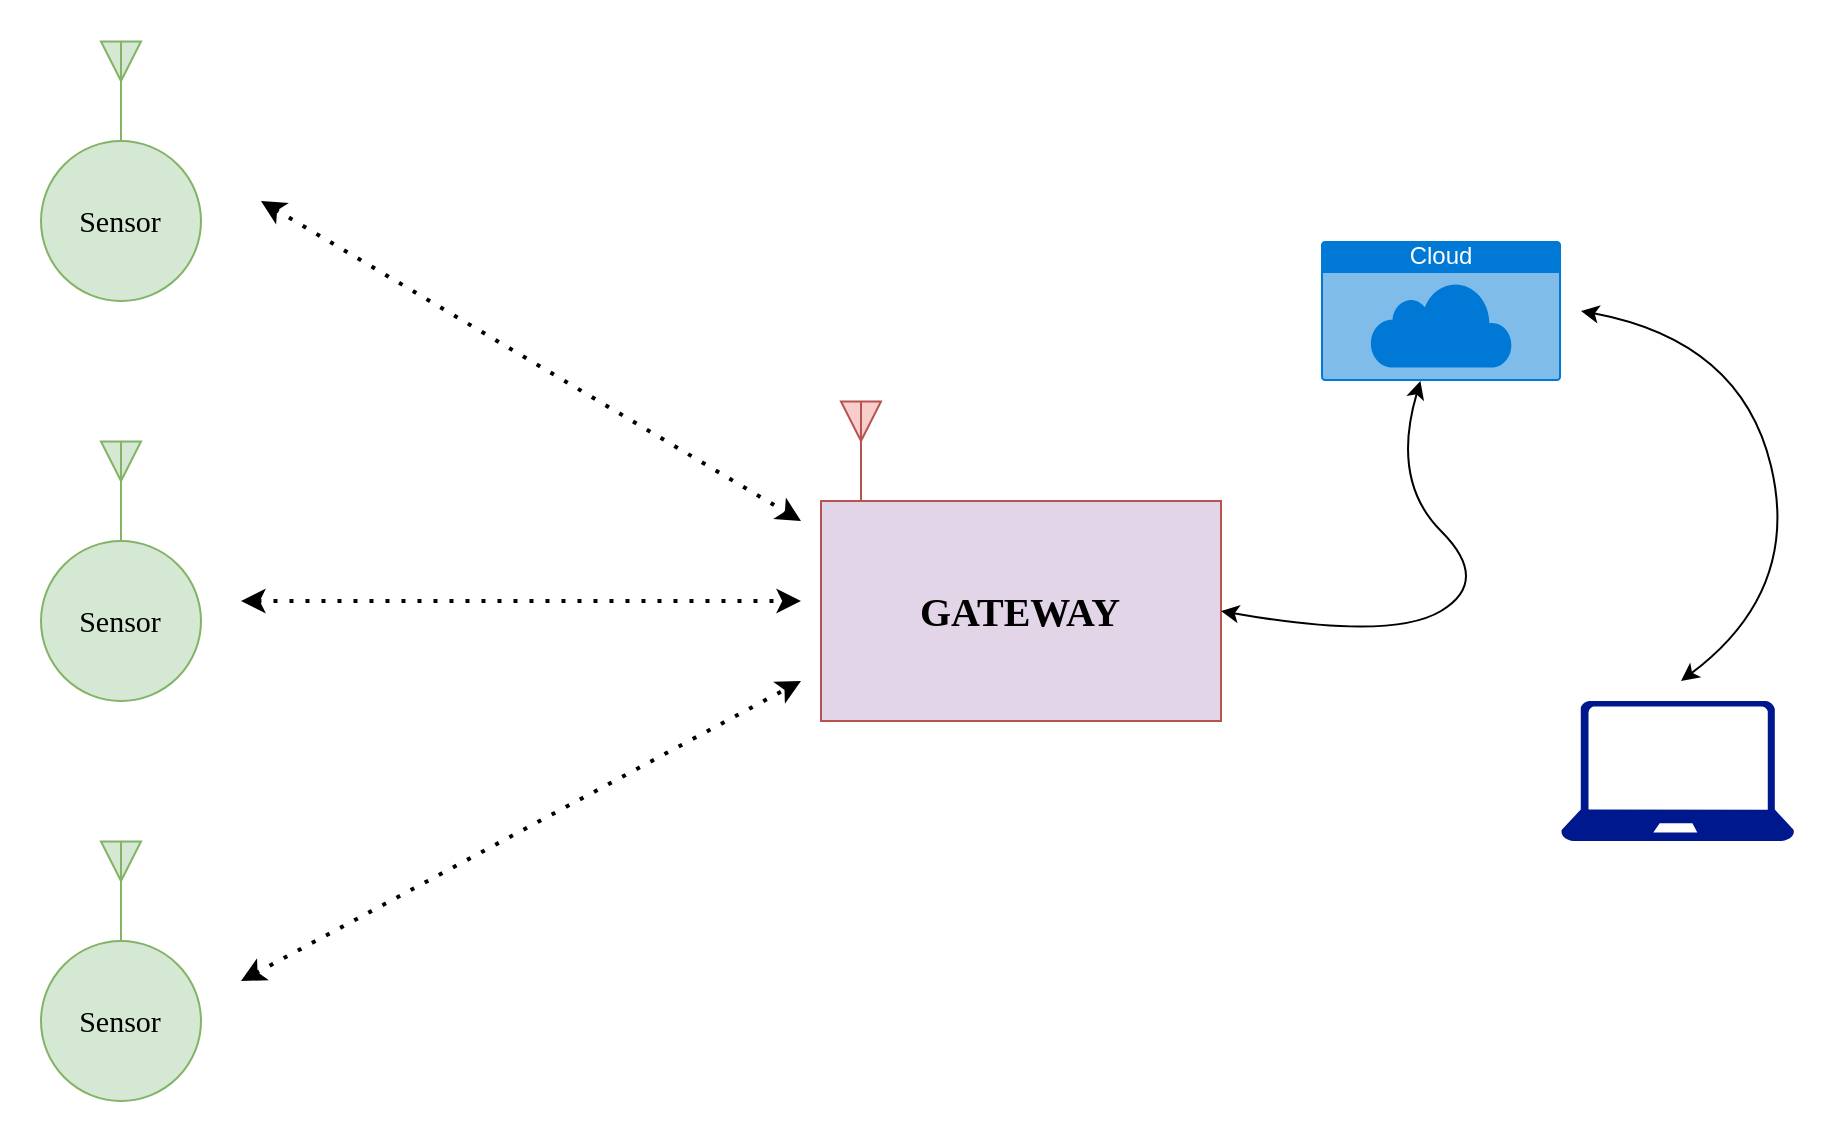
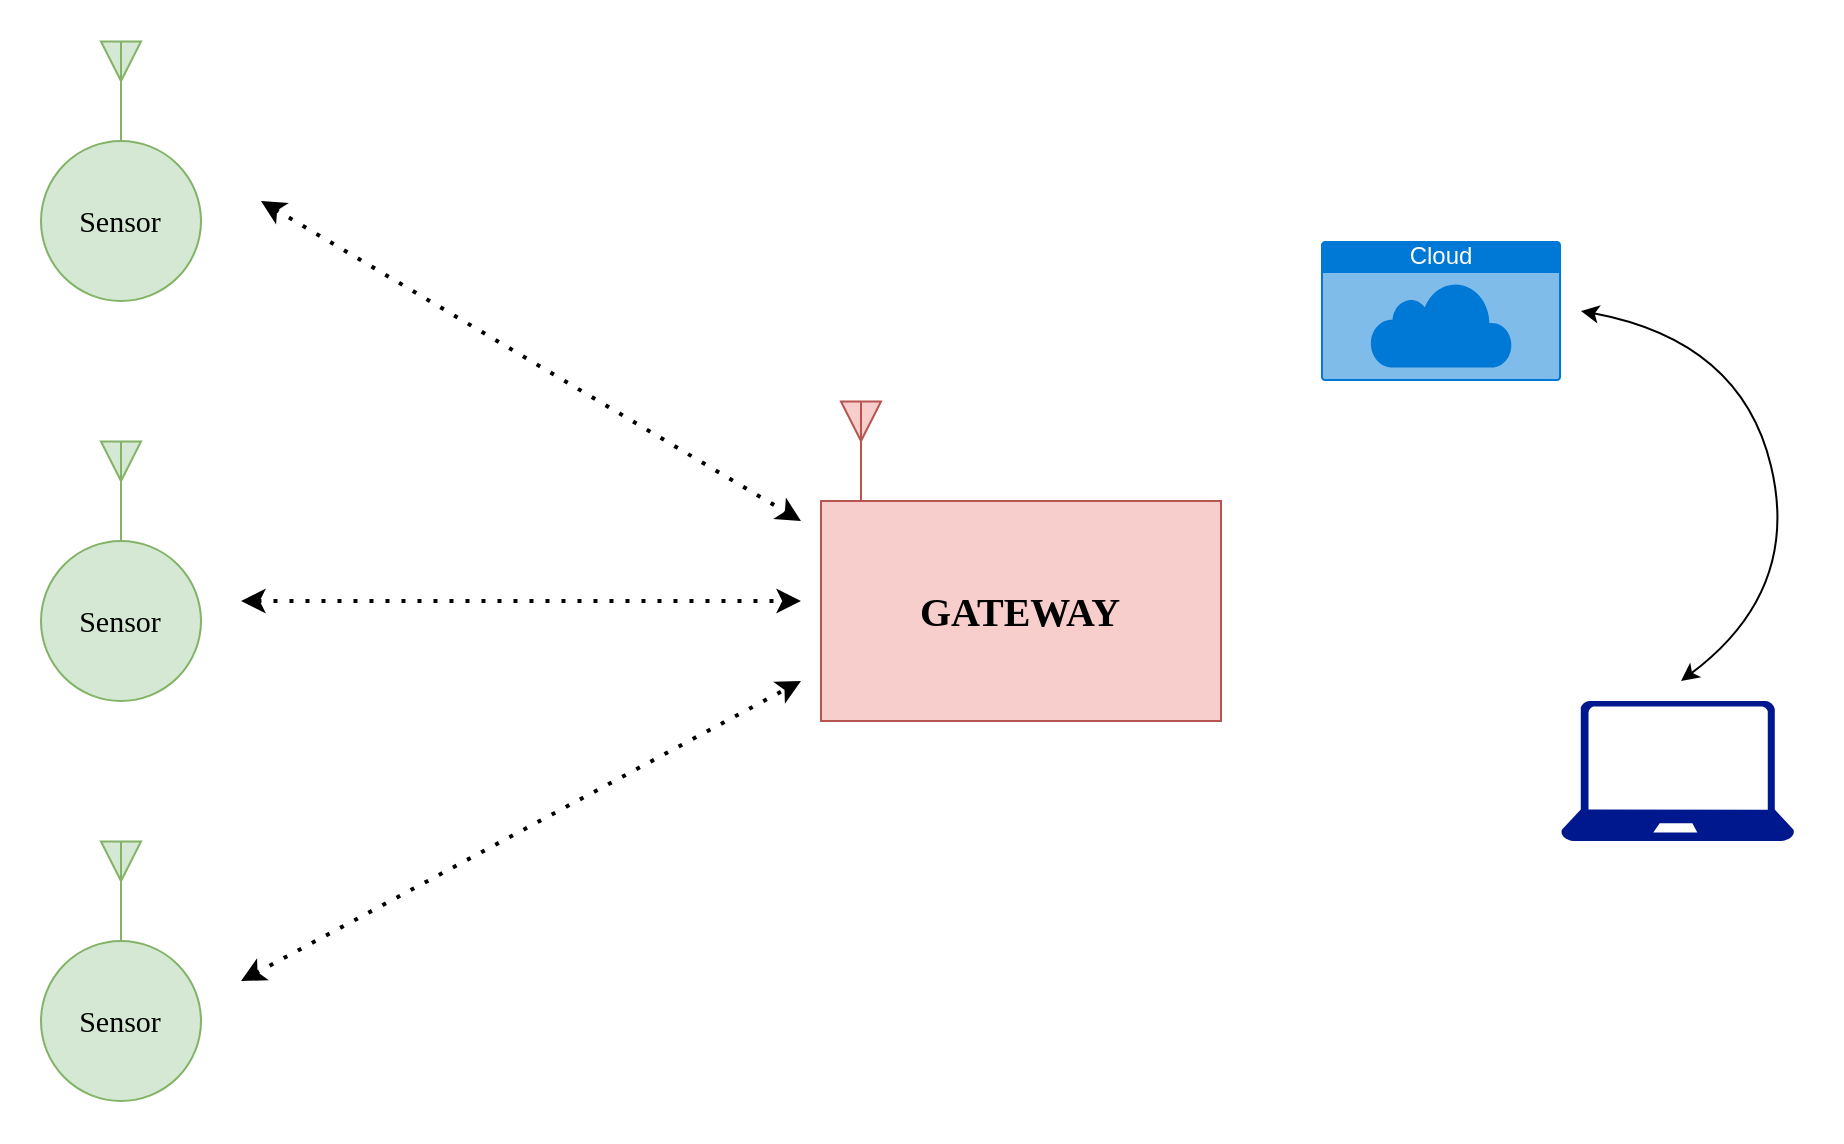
  <mxCell id="0" />
  <mxCell id="1" parent="0" />
  <mxCell id="2" value="Sensor" style="ellipse;whiteSpace=wrap;html=1;aspect=fixed;fillColor=#d5e8d4;strokeColor=#82b366;fontFamily=Verdana;fontSize=15;" vertex="1" parent="1"><mxGeometry x="20" y="70" width="80" height="80" as="geometry" /></mxCell>
  <mxCell id="3" value="" style="verticalLabelPosition=bottom;shadow=0;dashed=0;align=center;html=1;verticalAlign=top;shape=mxgraph.electrical.radio.aerial_-_antenna_2;fillColor=#d5e8d4;strokeColor=#82b366;fontFamily=Verdana;" vertex="1" parent="1"><mxGeometry x="50" y="20" width="20" height="50" as="geometry" /></mxCell>
  <mxCell id="4" value="Sensor" style="ellipse;whiteSpace=wrap;html=1;aspect=fixed;fillColor=#d5e8d4;strokeColor=#82b366;fontFamily=Verdana;fontSize=15;" vertex="1" parent="1"><mxGeometry x="20" y="270" width="80" height="80" as="geometry" /></mxCell>
  <mxCell id="5" value="" style="verticalLabelPosition=bottom;shadow=0;dashed=0;align=center;html=1;verticalAlign=top;shape=mxgraph.electrical.radio.aerial_-_antenna_2;fillColor=#d5e8d4;strokeColor=#82b366;fontFamily=Verdana;" vertex="1" parent="1"><mxGeometry x="50" y="220" width="20" height="50" as="geometry" /></mxCell>
  <mxCell id="6" value="Sensor" style="ellipse;whiteSpace=wrap;html=1;aspect=fixed;fillColor=#d5e8d4;strokeColor=#82b366;fontFamily=Verdana;fontSize=15;" vertex="1" parent="1"><mxGeometry x="20" y="470" width="80" height="80" as="geometry" /></mxCell>
  <mxCell id="7" value="" style="verticalLabelPosition=bottom;shadow=0;dashed=0;align=center;html=1;verticalAlign=top;shape=mxgraph.electrical.radio.aerial_-_antenna_2;fillColor=#d5e8d4;strokeColor=#82b366;fontFamily=Verdana;" vertex="1" parent="1"><mxGeometry x="50" y="420" width="20" height="50" as="geometry" /></mxCell>
  <mxCell id="8" value="" style="endArrow=classic;startArrow=classic;dashed=1;html=1;dashPattern=1 3;strokeWidth=2;fontFamily=Verdana;" edge="1" parent="1"><mxGeometry width="50" height="50" relative="1" as="geometry"><mxPoint x="120" y="490" as="sourcePoint" /><mxPoint x="400" y="340" as="targetPoint" /></mxGeometry></mxCell>
- <mxCell id="9" value="GATEWAY" style="rounded=0;whiteSpace=wrap;html=1;fillColor=#e1d5e7;strokeColor=#b85450;fontFamily=Verdana;fontStyle=1;fontSize=20;" vertex="1" parent="1"><mxGeometry x="410" y="250" width="200" height="110" as="geometry" /></mxCell>
+ <mxCell id="9" value="GATEWAY" style="rounded=0;whiteSpace=wrap;html=1;fillColor=#f8cecc;strokeColor=#b85450;fontFamily=Verdana;fontStyle=1;fontSize=20;" vertex="1" parent="1"><mxGeometry x="410" y="250" width="200" height="110" as="geometry" /></mxCell>
  <mxCell id="10" value="" style="endArrow=classic;startArrow=classic;dashed=1;html=1;dashPattern=1 3;strokeWidth=2;fontFamily=Verdana;" edge="1" parent="1"><mxGeometry width="50" height="50" relative="1" as="geometry"><mxPoint x="120" y="300" as="sourcePoint" /><mxPoint x="400" y="300" as="targetPoint" /></mxGeometry></mxCell>
  <mxCell id="11" value="" style="endArrow=classic;startArrow=classic;dashed=1;html=1;dashPattern=1 3;strokeWidth=2;fontFamily=Verdana;" edge="1" parent="1"><mxGeometry width="50" height="50" relative="1" as="geometry"><mxPoint x="130" y="100" as="sourcePoint" /><mxPoint x="400" y="260" as="targetPoint" /></mxGeometry></mxCell>
  <mxCell id="12" value="" style="verticalLabelPosition=bottom;shadow=0;dashed=0;align=center;html=1;verticalAlign=top;shape=mxgraph.electrical.radio.aerial_-_antenna_2;fillColor=#f8cecc;strokeColor=#b85450;fontFamily=Verdana;" vertex="1" parent="1"><mxGeometry x="420" y="200" width="20" height="50" as="geometry" /></mxCell>
  <mxCell id="13" value="Cloud" style="html=1;strokeColor=none;fillColor=#0079D6;labelPosition=center;verticalLabelPosition=middle;verticalAlign=top;align=center;fontSize=12;outlineConnect=0;spacingTop=-6;fontColor=#FFFFFF;shape=mxgraph.sitemap.cloud;" vertex="1" parent="1"><mxGeometry x="660" y="120" width="120" height="70" as="geometry" /></mxCell>
- <mxCell id="14" value="" style="curved=1;startArrow=classic;endArrow=classic;html=1;fontFamily=Verdana;fontSize=20;exitX=1;exitY=0.5;exitDx=0;exitDy=0;" edge="1" parent="1" source="9" target="13"><mxGeometry width="50" height="50" relative="1" as="geometry"><mxPoint x="695" y="290" as="sourcePoint" /><mxPoint x="745" y="240" as="targetPoint" /><Array as="points"><mxPoint x="695" y="320" /><mxPoint x="745" y="290" /><mxPoint x="695" y="240" /></Array></mxGeometry></mxCell>
  <mxCell id="15" value="" style="aspect=fixed;pointerEvents=1;shadow=0;dashed=0;html=1;strokeColor=none;labelPosition=center;verticalLabelPosition=bottom;verticalAlign=top;align=center;fillColor=#00188D;shape=mxgraph.azure.laptop;fontFamily=Verdana;fontSize=20;" vertex="1" parent="1"><mxGeometry x="780" y="350" width="116.67" height="70" as="geometry" /></mxCell>
  <mxCell id="16" value="" style="curved=1;startArrow=classic;endArrow=classic;html=1;fontFamily=Verdana;fontSize=20;exitX=1;exitY=0.5;exitDx=0;exitDy=0;" edge="1" parent="1"><mxGeometry width="50" height="50" relative="1" as="geometry"><mxPoint x="790" y="155" as="sourcePoint" /><mxPoint x="840" y="340" as="targetPoint" /><Array as="points"><mxPoint x="870" y="170" /><mxPoint x="900" y="295" /></Array></mxGeometry></mxCell>
